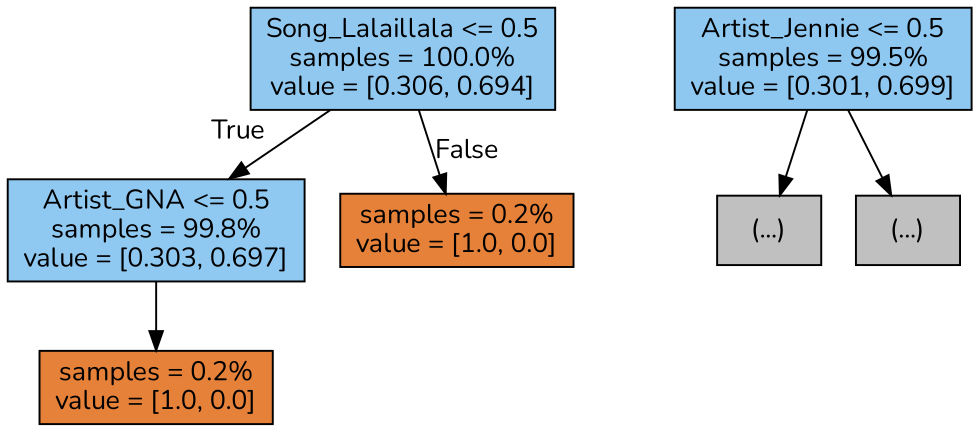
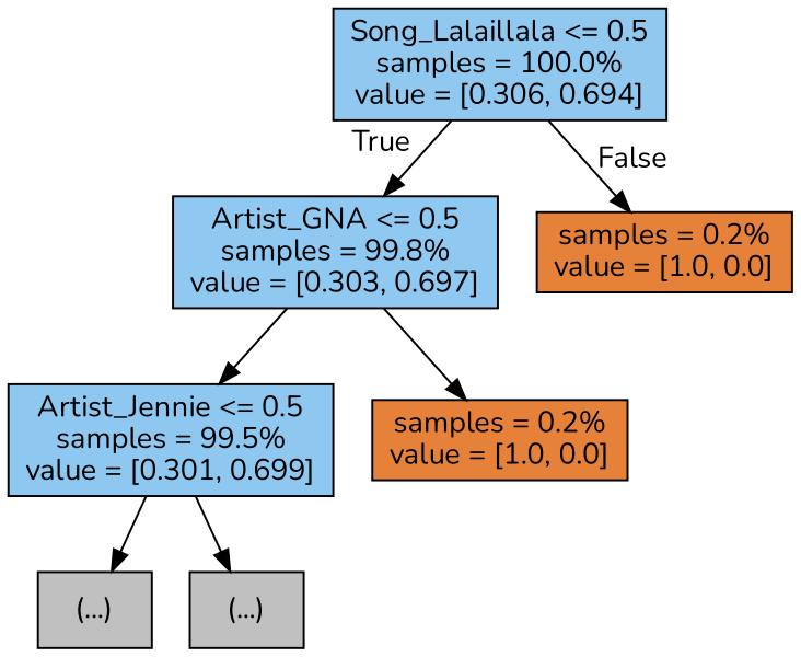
  digraph {
    fontname=Nunito
    node [color=black fillcolor="#e58139" fontname=Nunito shape=box style=filled]
    edge [fontname=Nunito]
    n1 [fillcolor="#90c8f0" label="Song_Lalaillala <= 0.5\nsamples = 100.0%\nvalue = [0.306, 0.694]"]
    n2 [fillcolor="#8fc8f0" label="Artist_GNA <= 0.5\nsamples = 99.8%\nvalue = [0.303, 0.697]"]
    n3 [label="samples = 0.2%\nvalue = [1.0, 0.0]"]
    n4 [fillcolor="#8ec7f0" label="Artist_Jennie <= 0.5\nsamples = 99.5%\nvalue = [0.301, 0.699]"]
    n5 [label="samples = 0.2%\nvalue = [1.0, 0.0]"]
    n6 [fillcolor="#C0C0C0" label="(...)"]
    n7 [fillcolor="#C0C0C0" label="(...)"]
    n1 -> n2 [headlabel=True labelangle=45 labeldistance=2.5]
    n1 -> n3 [headlabel=False labelangle=-45 labeldistance=2.5]
+   n2 -> n4
    n2 -> n5
    n4 -> n6
    n4 -> n7
  }
